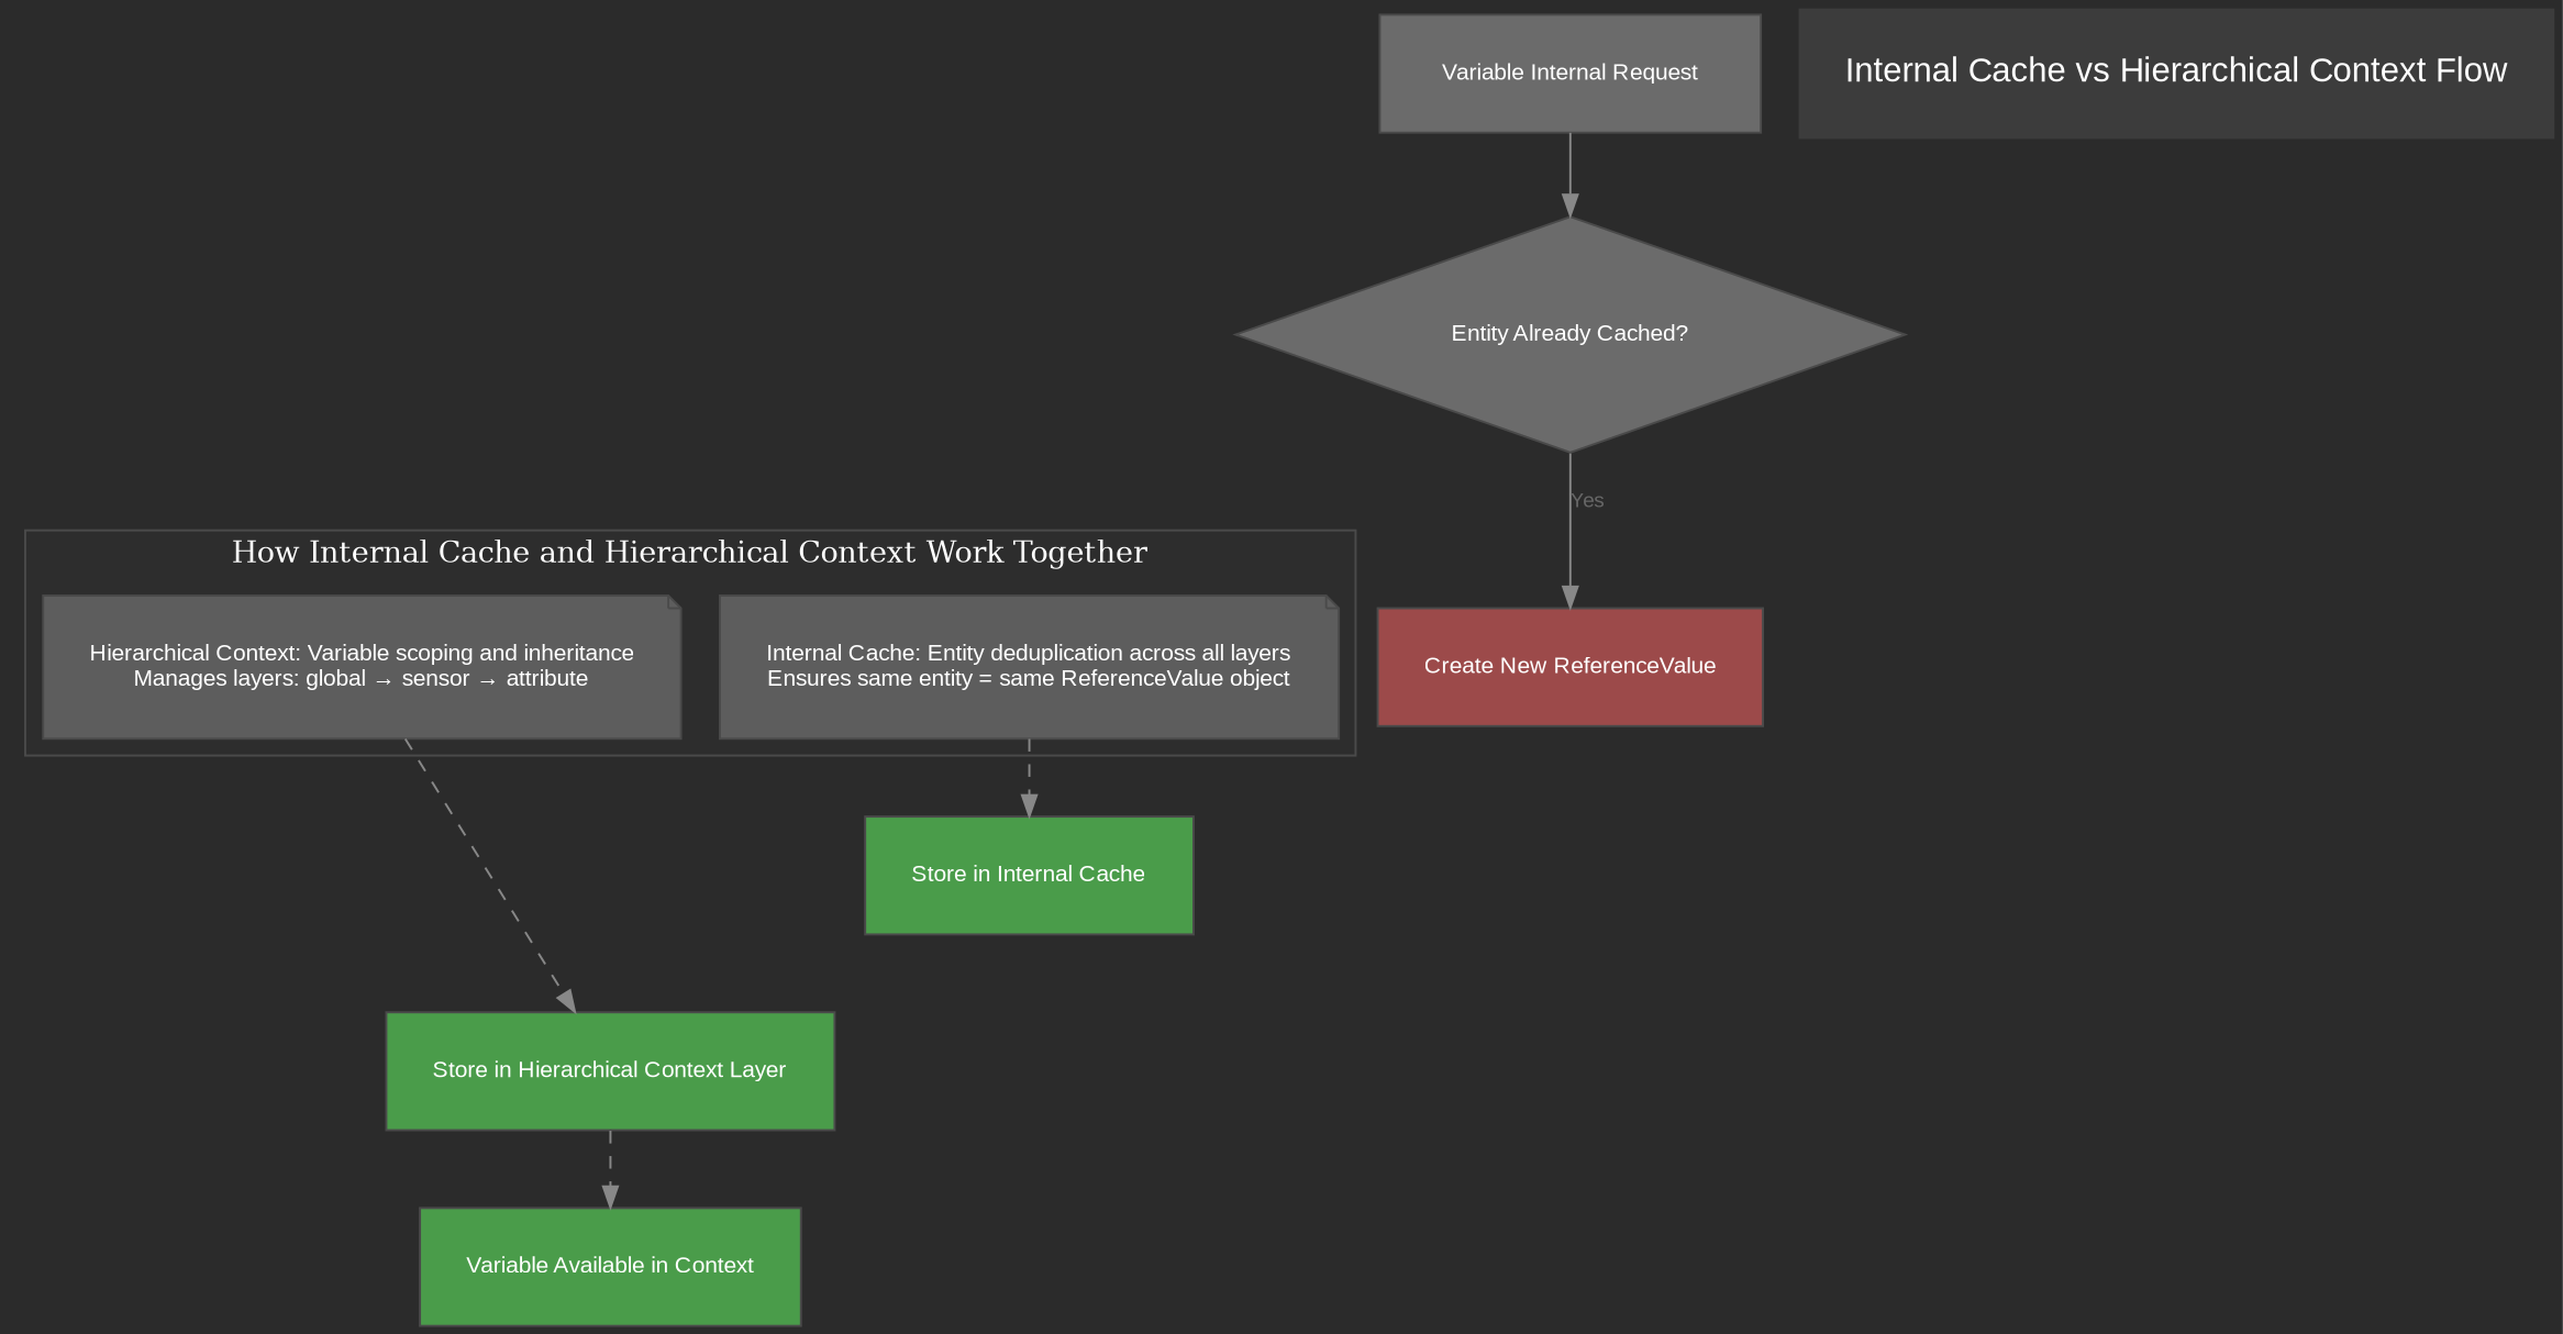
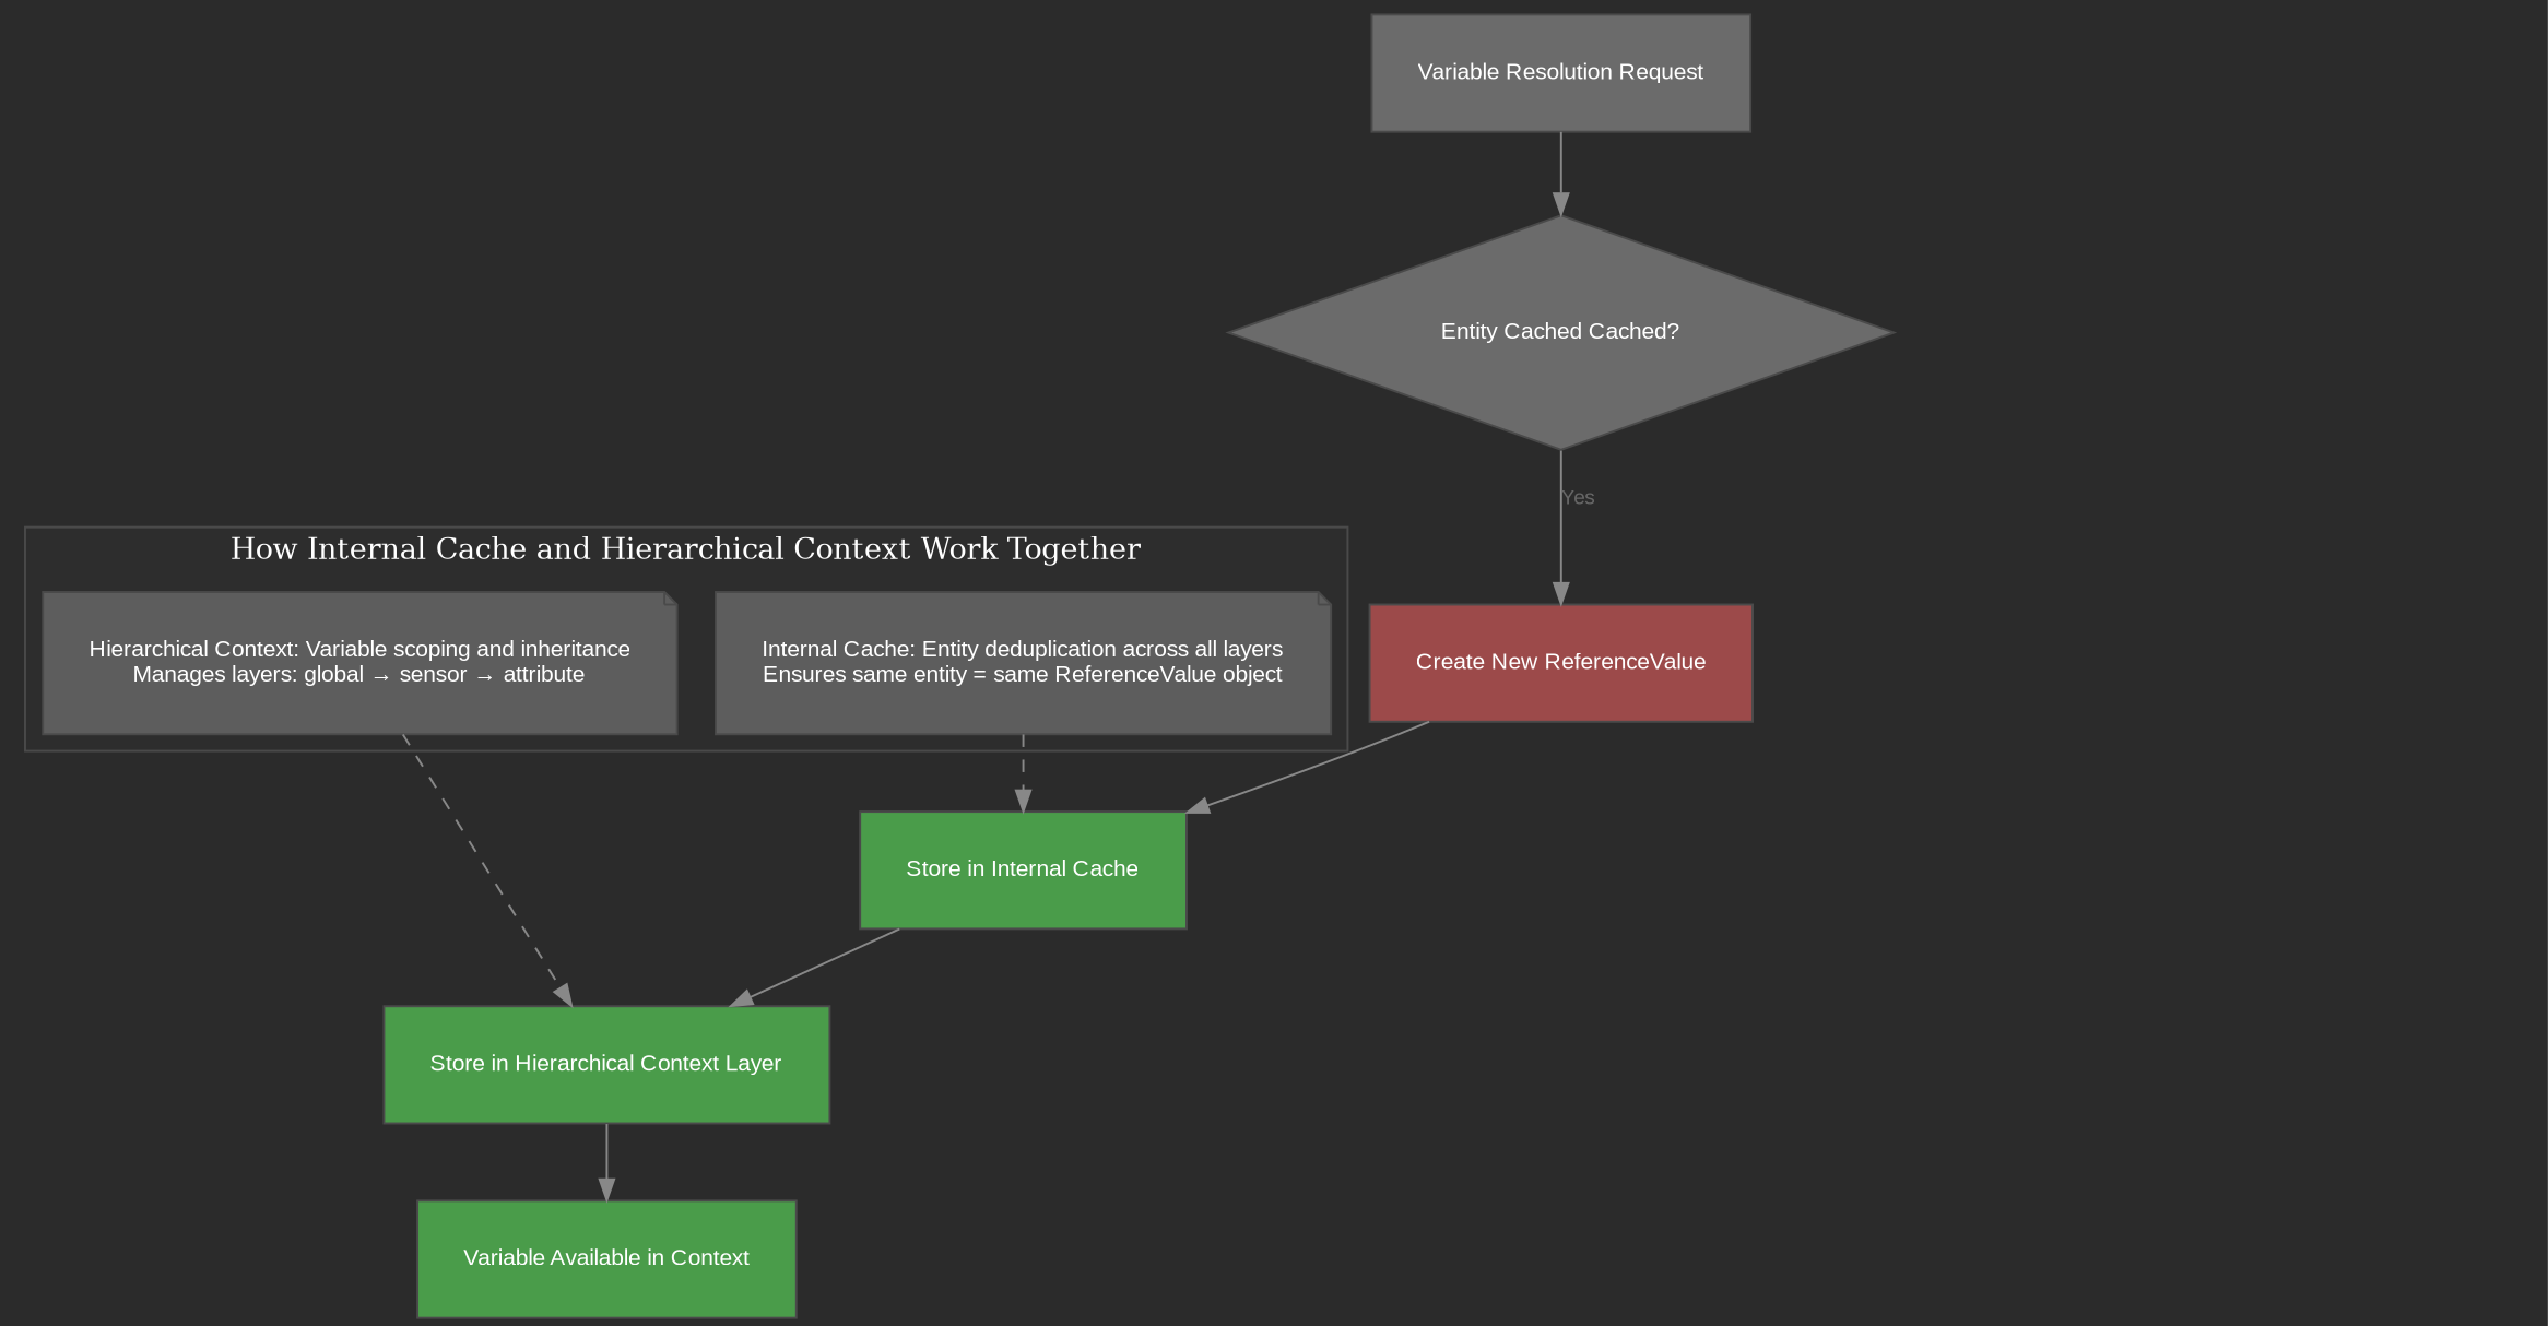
  digraph {
    bgcolor="#2b2b2b"
    fontcolor="#ffffff"
    rankdir=TB
    node [color="#4a4a4a" fillcolor="#4a9c4a" fontcolor="#ffffff" fontname=Arial fontsize=11 margin=0.3 shape=box style=filled]
    edge [color="#888888" fontcolor="#666666" fontname=Arial fontsize=10]
    n1 [fillcolor="#5d5d5d" label="Internal Cache: Entity deduplication across all layers\nEnsures same entity = same ReferenceValue object" shape=note]
    n2 [fillcolor="#5d5d5d" label="Hierarchical Context: Variable scoping and inheritance\nManages layers: global → sensor → attribute" shape=note]
    n3 [label="Store in Internal Cache"]
    n4 [label="Store in Hierarchical Context Layer"]
-   n5 [fillcolor="#3c3c3c" fontsize=16 label="Internal Cache vs Hierarchical Context Flow" shape=plaintext]
-   n6 [fillcolor="#6b6b6b" label="Variable Internal Request"]
-   n7 [fillcolor="#6b6b6b" label="Entity Already Cached?" shape=diamond]
+   n6 [fillcolor="#6b6b6b" label="Variable Resolution Request"]
+   n7 [fillcolor="#6b6b6b" label="Entity Cached Cached?" shape=diamond]
    n8 [fillcolor="#9c4a4a" label="Create New ReferenceValue"]
    n9 [label="Variable Available in Context"]
    subgraph cluster_1 {
      color="#4a4a4a"
      fillcolor="#2d2d2d"
      label="How Internal Cache and Hierarchical Context Work Together"
      style=filled
      n1
      n2
    }
    n1 -> n3 [style=dashed]
    n2 -> n4 [style=dashed]
-   n4 -> n9 [style=dashed]
+   n3 -> n4
+   n4 -> n9
    n6 -> n7
    n7 -> n8 [label=Yes]
+   n8 -> n3
  }
